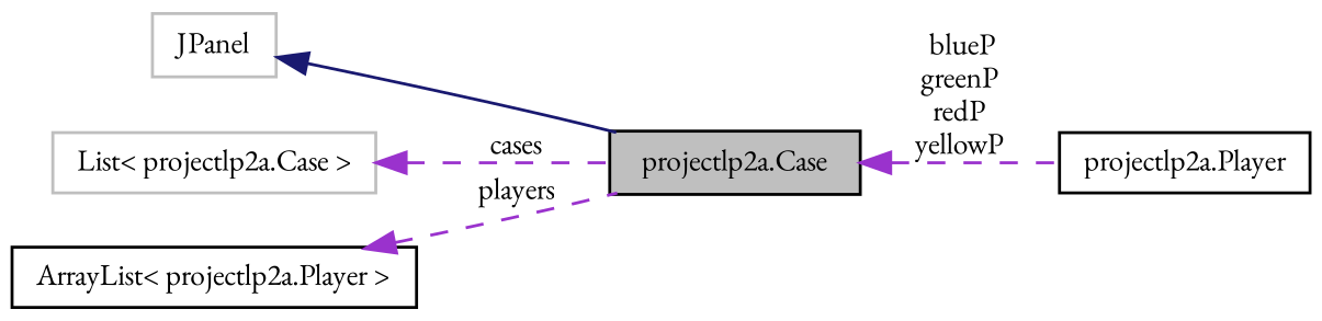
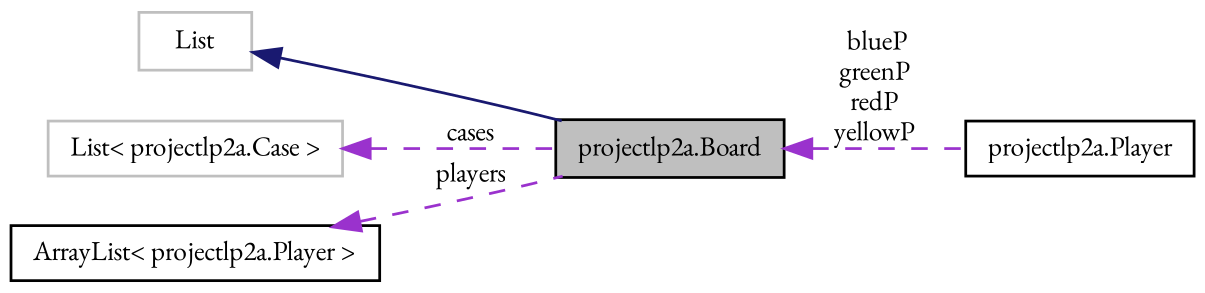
  digraph {
    fontname="EB Garamond"
    rankdir=LR
    node [color=black fillcolor=white fontname="EB Garamond" fontsize=10 shape=record style=filled]
    edge [color=darkorchid3 dir=back fontname="EB Garamond" fontsize=10 labelfontname=Helvetica labelfontsize=10 style=dashed]
-   n1 [fillcolor=grey75 fontcolor=black height=0.2 label="projectlp2a.Case" width=0.4]
+   n1 [fillcolor=grey75 fontcolor=black height=0.2 label="projectlp2a.Board" width=0.4]
    n2 [height=0.2 label="projectlp2a.Player" width=0.4]
-   n3 [color=grey75 height=0.2 label=JPanel width=0.4]
+   n3 [color=grey75 height=0.2 label=List width=0.4]
    n4 [color=grey75 height=0.2 label="List\< projectlp2a.Case \>" width=0.4]
    n5 [height=0.2 label="ArrayList\< projectlp2a.Player \>" width=0.4]
    n1 -> n2 [label=" blueP\ngreenP\nredP\nyellowP"]
    n3 -> n1 [color=midnightblue style=solid]
    n4 -> n1 [label=" cases"]
    n5 -> n1 [label=" players"]
  }
